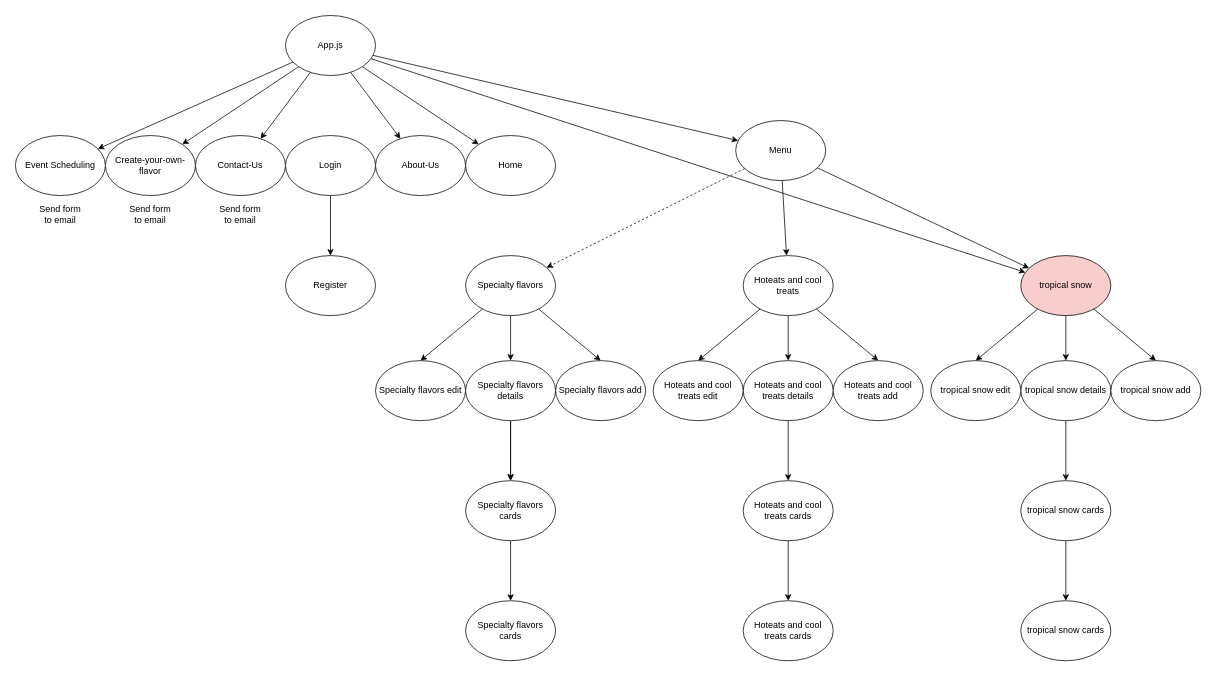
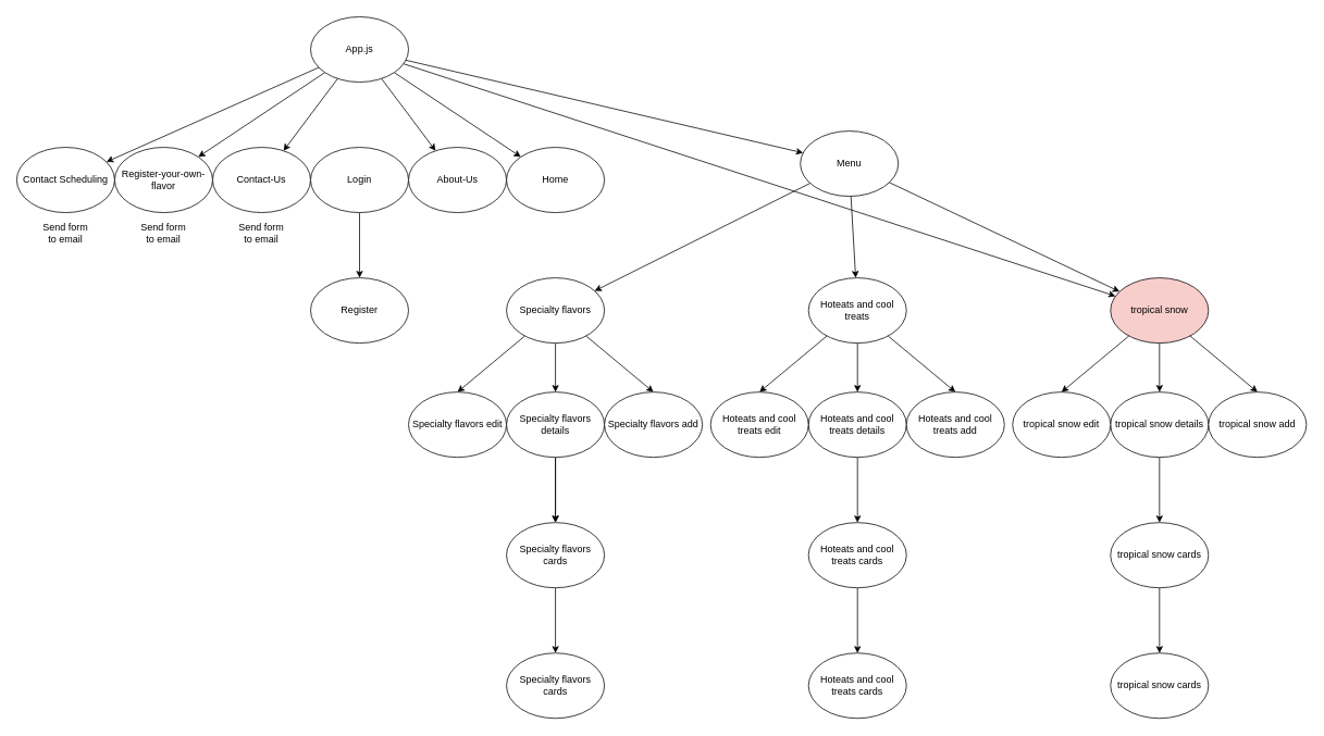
  <mxCell id="0" />
  <mxCell id="1" parent="0" />
  <mxCell id="2" value="" style="edgeStyle=none;html=1;" edge="1" parent="1" source="9" target="10"><mxGeometry relative="1" as="geometry" /></mxCell>
  <mxCell id="3" value="" style="edgeStyle=none;html=1;" edge="1" parent="1" source="9" target="14"><mxGeometry relative="1" as="geometry" /></mxCell>
  <mxCell id="4" value="" style="edgeStyle=none;html=1;" edge="1" parent="1" source="9" target="15"><mxGeometry relative="1" as="geometry" /></mxCell>
  <mxCell id="5" value="" style="edgeStyle=none;html=1;" edge="1" parent="1" source="9" target="16"><mxGeometry relative="1" as="geometry" /></mxCell>
  <mxCell id="6" value="" style="edgeStyle=none;html=1;" edge="1" parent="1" source="9" target="17"><mxGeometry relative="1" as="geometry" /></mxCell>
  <mxCell id="7" value="" style="edgeStyle=none;html=1;" edge="1" parent="1" source="9" target="18"><mxGeometry relative="1" as="geometry" /></mxCell>
  <mxCell id="8" value="" style="edgeStyle=none;html=1;" edge="1" parent="1" source="9" target="29"><mxGeometry relative="1" as="geometry" /></mxCell>
  <mxCell id="9" value="App.js" style="ellipse;whiteSpace=wrap;html=1;" vertex="1" parent="1"><mxGeometry x="380" y="20" width="120" height="80" as="geometry" /></mxCell>
  <mxCell id="10" value="Home" style="ellipse;whiteSpace=wrap;html=1;" vertex="1" parent="1"><mxGeometry x="620" y="180" width="120" height="80" as="geometry" /></mxCell>
  <mxCell id="11" value="" style="edgeStyle=none;html=1;" edge="1" parent="1" source="14" target="29"><mxGeometry relative="1" as="geometry" /></mxCell>
- <mxCell id="12" value="" style="edgeStyle=none;html=1;dashed=1;" edge="1" parent="1" source="14" target="35"><mxGeometry relative="1" as="geometry" /></mxCell>
+ <mxCell id="12" value="" style="edgeStyle=none;html=1;" edge="1" parent="1" source="14" target="35"><mxGeometry relative="1" as="geometry" /></mxCell>
  <mxCell id="13" value="" style="edgeStyle=none;html=1;" edge="1" parent="1" source="14" target="40"><mxGeometry relative="1" as="geometry" /></mxCell>
  <mxCell id="14" value="Menu" style="ellipse;whiteSpace=wrap;html=1;" vertex="1" parent="1"><mxGeometry x="980" y="160" width="120" height="80" as="geometry" /></mxCell>
- <mxCell id="15" value="Create-your-own-flavor" style="ellipse;whiteSpace=wrap;html=1;" vertex="1" parent="1"><mxGeometry x="140" y="180" width="120" height="80" as="geometry" /></mxCell>
- <mxCell id="16" value="Event Scheduling" style="ellipse;whiteSpace=wrap;html=1;" vertex="1" parent="1"><mxGeometry x="20" y="180" width="120" height="80" as="geometry" /></mxCell>
+ <mxCell id="15" value="Register-your-own-flavor" style="ellipse;whiteSpace=wrap;html=1;" vertex="1" parent="1"><mxGeometry x="140" y="180" width="120" height="80" as="geometry" /></mxCell>
+ <mxCell id="16" value="Contact Scheduling" style="ellipse;whiteSpace=wrap;html=1;" vertex="1" parent="1"><mxGeometry x="20" y="180" width="120" height="80" as="geometry" /></mxCell>
  <mxCell id="17" value="Contact-Us" style="ellipse;whiteSpace=wrap;html=1;" vertex="1" parent="1"><mxGeometry x="260" y="180" width="120" height="80" as="geometry" /></mxCell>
  <mxCell id="18" value="About-Us" style="ellipse;whiteSpace=wrap;html=1;" vertex="1" parent="1"><mxGeometry x="500" y="180" width="120" height="80" as="geometry" /></mxCell>
  <mxCell id="19" value="" style="edgeStyle=none;html=1;" edge="1" parent="1" source="20" target="21"><mxGeometry relative="1" as="geometry" /></mxCell>
  <mxCell id="20" value="Login" style="ellipse;whiteSpace=wrap;html=1;" vertex="1" parent="1"><mxGeometry x="380" y="180" width="120" height="80" as="geometry" /></mxCell>
  <mxCell id="21" value="Register" style="ellipse;whiteSpace=wrap;html=1;" vertex="1" parent="1"><mxGeometry x="380" y="340" width="120" height="80" as="geometry" /></mxCell>
  <mxCell id="22" value="Send form to email" style="text;html=1;strokeColor=none;fillColor=none;align=center;verticalAlign=middle;whiteSpace=wrap;rounded=0;" vertex="1" parent="1"><mxGeometry x="50" y="270" width="60" height="30" as="geometry" /></mxCell>
  <mxCell id="23" value="Send form to email" style="text;html=1;strokeColor=none;fillColor=none;align=center;verticalAlign=middle;whiteSpace=wrap;rounded=0;" vertex="1" parent="1"><mxGeometry x="290" y="270" width="60" height="30" as="geometry" /></mxCell>
  <mxCell id="24" value="Send form to email" style="text;html=1;strokeColor=none;fillColor=none;align=center;verticalAlign=middle;whiteSpace=wrap;rounded=0;" vertex="1" parent="1"><mxGeometry x="170" y="270" width="60" height="30" as="geometry" /></mxCell>
  <mxCell id="25" style="edgeStyle=none;html=1;" edge="1" parent="1" target="46"><mxGeometry relative="1" as="geometry"><mxPoint x="1420" y="560" as="sourcePoint" /></mxGeometry></mxCell>
  <mxCell id="26" style="edgeStyle=none;html=1;" edge="1" parent="1" source="29" target="47"><mxGeometry relative="1" as="geometry" /></mxCell>
  <mxCell id="27" style="edgeStyle=none;html=1;entryX=0.5;entryY=0;entryDx=0;entryDy=0;" edge="1" parent="1" source="29" target="57"><mxGeometry relative="1" as="geometry" /></mxCell>
  <mxCell id="28" style="edgeStyle=none;html=1;entryX=0.5;entryY=0;entryDx=0;entryDy=0;" edge="1" parent="1" source="29" target="58"><mxGeometry relative="1" as="geometry" /></mxCell>
  <mxCell id="29" value="tropical snow" style="ellipse;whiteSpace=wrap;html=1;fillColor=#f8cecc;" vertex="1" parent="1"><mxGeometry x="1360" y="340" width="120" height="80" as="geometry" /></mxCell>
  <mxCell id="30" value="" style="edgeStyle=none;html=1;" edge="1" parent="1" target="42"><mxGeometry relative="1" as="geometry"><mxPoint x="680" y="560" as="sourcePoint" /></mxGeometry></mxCell>
  <mxCell id="31" value="" style="edgeStyle=none;html=1;" edge="1" parent="1" target="42"><mxGeometry relative="1" as="geometry"><mxPoint x="680" y="560" as="sourcePoint" /></mxGeometry></mxCell>
  <mxCell id="32" style="edgeStyle=none;html=1;entryX=0.5;entryY=0;entryDx=0;entryDy=0;" edge="1" parent="1" source="35" target="48"><mxGeometry relative="1" as="geometry" /></mxCell>
  <mxCell id="33" style="edgeStyle=none;html=1;entryX=0.5;entryY=0;entryDx=0;entryDy=0;" edge="1" parent="1" source="35" target="54"><mxGeometry relative="1" as="geometry" /></mxCell>
  <mxCell id="34" style="edgeStyle=none;html=1;entryX=0.5;entryY=0;entryDx=0;entryDy=0;" edge="1" parent="1" source="35" target="53"><mxGeometry relative="1" as="geometry" /></mxCell>
  <mxCell id="35" value="Specialty flavors" style="ellipse;whiteSpace=wrap;html=1;" vertex="1" parent="1"><mxGeometry x="620" y="340" width="120" height="80" as="geometry" /></mxCell>
  <mxCell id="36" value="" style="edgeStyle=none;html=1;" edge="1" parent="1" target="44"><mxGeometry relative="1" as="geometry"><mxPoint x="1050" y="560" as="sourcePoint" /></mxGeometry></mxCell>
  <mxCell id="37" style="edgeStyle=none;html=1;" edge="1" parent="1" source="40" target="49"><mxGeometry relative="1" as="geometry" /></mxCell>
  <mxCell id="38" style="edgeStyle=none;html=1;entryX=0.5;entryY=0;entryDx=0;entryDy=0;" edge="1" parent="1" source="40" target="55"><mxGeometry relative="1" as="geometry" /></mxCell>
  <mxCell id="39" style="edgeStyle=none;html=1;entryX=0.5;entryY=0;entryDx=0;entryDy=0;" edge="1" parent="1" source="40" target="56"><mxGeometry relative="1" as="geometry" /></mxCell>
  <mxCell id="40" value="Hoteats and cool treats" style="ellipse;whiteSpace=wrap;html=1;" vertex="1" parent="1"><mxGeometry x="990" y="340" width="120" height="80" as="geometry" /></mxCell>
  <mxCell id="41" value="" style="edgeStyle=none;html=1;" edge="1" parent="1" source="42" target="50"><mxGeometry relative="1" as="geometry" /></mxCell>
  <mxCell id="42" value="Specialty flavors cards" style="ellipse;whiteSpace=wrap;html=1;" vertex="1" parent="1"><mxGeometry x="620" y="640" width="120" height="80" as="geometry" /></mxCell>
  <mxCell id="43" value="" style="edgeStyle=none;html=1;" edge="1" parent="1" source="44" target="51"><mxGeometry relative="1" as="geometry" /></mxCell>
  <mxCell id="44" value="Hoteats and cool treats cards" style="ellipse;whiteSpace=wrap;html=1;" vertex="1" parent="1"><mxGeometry x="990" y="640" width="120" height="80" as="geometry" /></mxCell>
  <mxCell id="45" value="" style="edgeStyle=none;html=1;" edge="1" parent="1" source="46" target="52"><mxGeometry relative="1" as="geometry" /></mxCell>
  <mxCell id="46" value="tropical snow cards" style="ellipse;whiteSpace=wrap;html=1;" vertex="1" parent="1"><mxGeometry x="1360" y="640" width="120" height="80" as="geometry" /></mxCell>
  <mxCell id="47" value="tropical snow details" style="ellipse;whiteSpace=wrap;html=1;" vertex="1" parent="1"><mxGeometry x="1360" y="480" width="120" height="80" as="geometry" /></mxCell>
  <mxCell id="48" value="Specialty flavors details" style="ellipse;whiteSpace=wrap;html=1;" vertex="1" parent="1"><mxGeometry x="620" y="480" width="120" height="80" as="geometry" /></mxCell>
  <mxCell id="49" value="Hoteats and cool treats details" style="ellipse;whiteSpace=wrap;html=1;" vertex="1" parent="1"><mxGeometry x="990" y="480" width="120" height="80" as="geometry" /></mxCell>
  <mxCell id="50" value="Specialty flavors cards" style="ellipse;whiteSpace=wrap;html=1;" vertex="1" parent="1"><mxGeometry x="620" y="800" width="120" height="80" as="geometry" /></mxCell>
  <mxCell id="51" value="Hoteats and cool treats cards" style="ellipse;whiteSpace=wrap;html=1;" vertex="1" parent="1"><mxGeometry x="990" y="800" width="120" height="80" as="geometry" /></mxCell>
  <mxCell id="52" value="tropical snow cards" style="ellipse;whiteSpace=wrap;html=1;" vertex="1" parent="1"><mxGeometry x="1360" y="800" width="120" height="80" as="geometry" /></mxCell>
  <mxCell id="53" value="Specialty flavors edit" style="ellipse;whiteSpace=wrap;html=1;" vertex="1" parent="1"><mxGeometry x="500" y="480" width="120" height="80" as="geometry" /></mxCell>
  <mxCell id="54" value="Specialty flavors add" style="ellipse;whiteSpace=wrap;html=1;" vertex="1" parent="1"><mxGeometry x="740" y="480" width="120" height="80" as="geometry" /></mxCell>
  <mxCell id="55" value="Hoteats and cool treats edit" style="ellipse;whiteSpace=wrap;html=1;" vertex="1" parent="1"><mxGeometry x="870" y="480" width="120" height="80" as="geometry" /></mxCell>
  <mxCell id="56" value="Hoteats and cool treats add" style="ellipse;whiteSpace=wrap;html=1;" vertex="1" parent="1"><mxGeometry x="1110" y="480" width="120" height="80" as="geometry" /></mxCell>
  <mxCell id="57" value="tropical snow edit" style="ellipse;whiteSpace=wrap;html=1;" vertex="1" parent="1"><mxGeometry x="1240" y="480" width="120" height="80" as="geometry" /></mxCell>
  <mxCell id="58" value="tropical snow add" style="ellipse;whiteSpace=wrap;html=1;" vertex="1" parent="1"><mxGeometry x="1480" y="480" width="120" height="80" as="geometry" /></mxCell>
